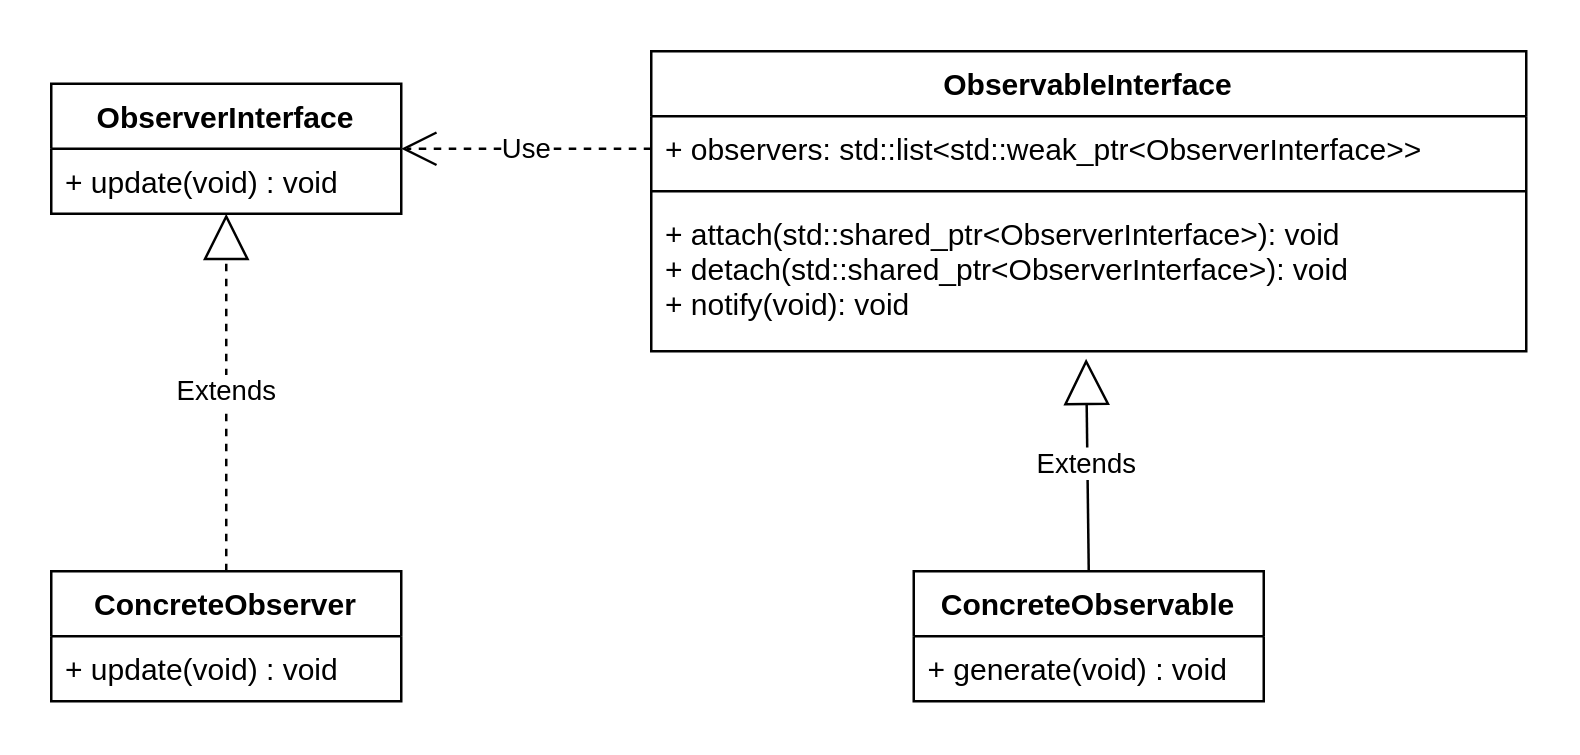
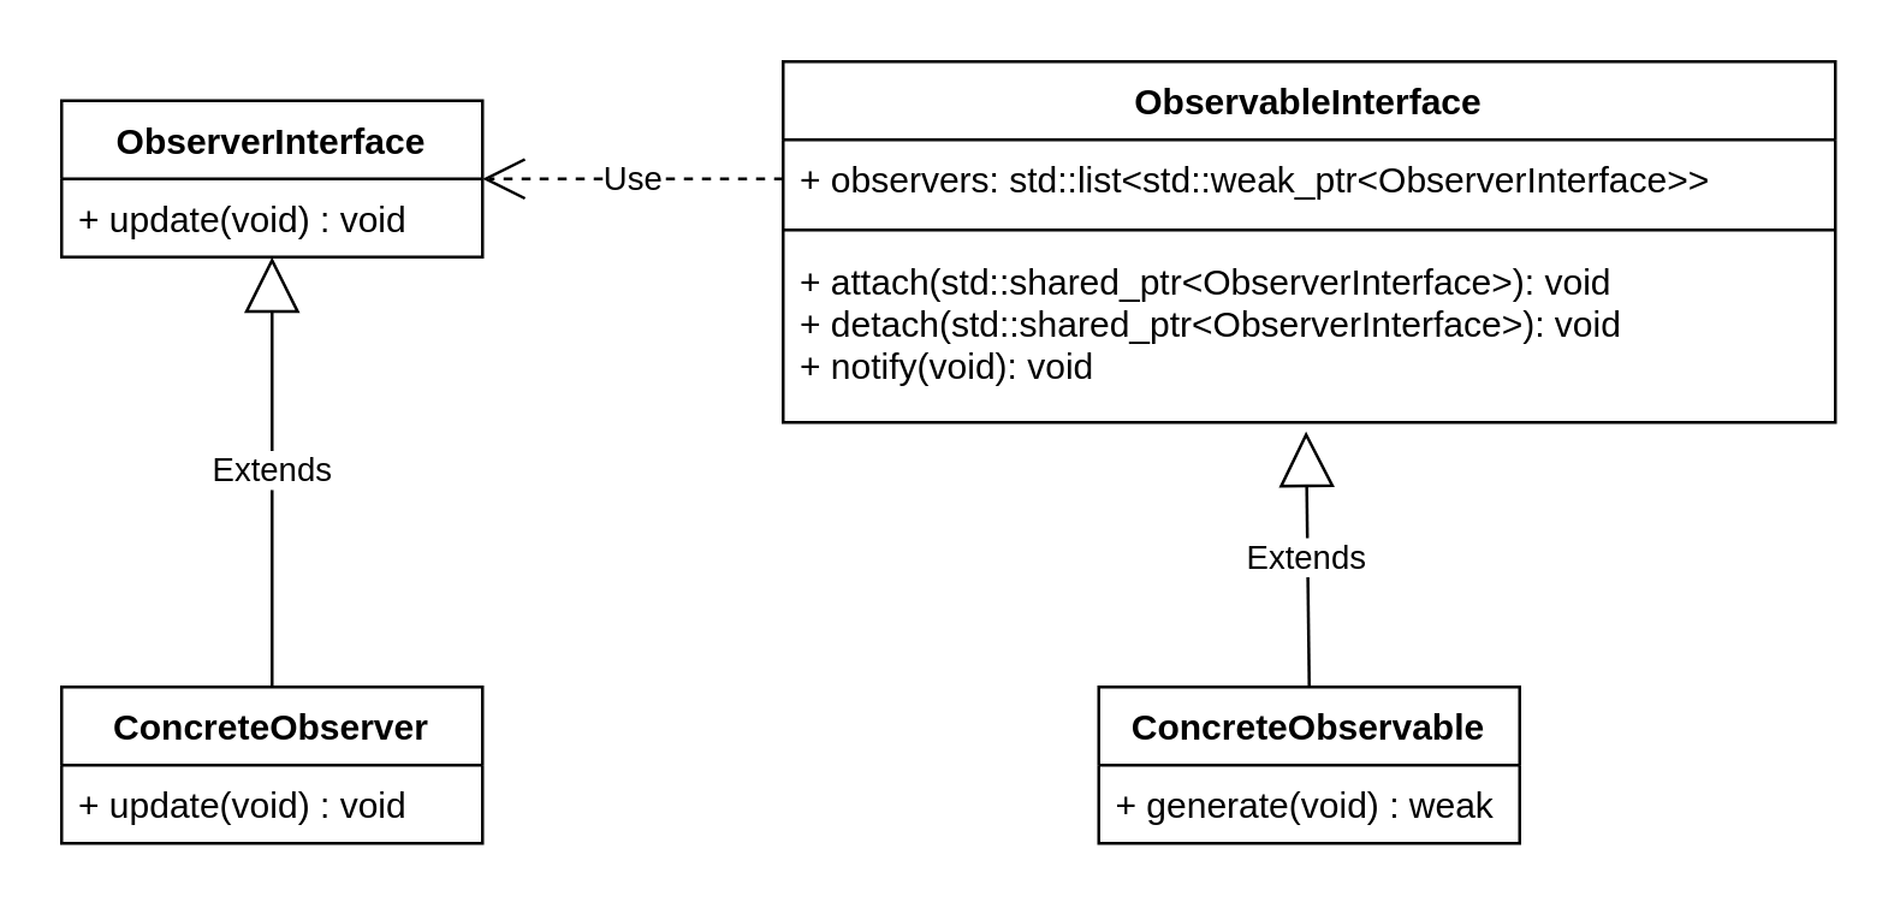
  <mxCell id="0" />
  <mxCell id="1" parent="0" />
  <mxCell id="2" value="ObservableInterface" style="swimlane;fontStyle=1;align=center;verticalAlign=top;childLayout=stackLayout;horizontal=1;startSize=26;horizontalStack=0;resizeParent=1;resizeParentMax=0;resizeLast=0;collapsible=1;marginBottom=0;" vertex="1" parent="1"><mxGeometry x="260" y="20" width="350" height="120" as="geometry" /></mxCell>
  <mxCell id="3" value="+ observers: std::list&lt;std::weak_ptr&lt;ObserverInterface&gt;&gt;" style="text;strokeColor=none;fillColor=none;align=left;verticalAlign=top;spacingLeft=4;spacingRight=4;overflow=hidden;rotatable=0;points=[[0,0.5],[1,0.5]];portConstraint=eastwest;" vertex="1" parent="2"><mxGeometry y="26" width="350" height="26" as="geometry" /></mxCell>
  <mxCell id="4" value="" style="line;strokeWidth=1;fillColor=none;align=left;verticalAlign=middle;spacingTop=-1;spacingLeft=3;spacingRight=3;rotatable=0;labelPosition=right;points=[];portConstraint=eastwest;strokeColor=inherit;" vertex="1" parent="2"><mxGeometry y="52" width="350" height="8" as="geometry" /></mxCell>
  <mxCell id="5" value="+ attach(std::shared_ptr&lt;ObserverInterface&gt;): void&#10;+ detach(std::shared_ptr&lt;ObserverInterface&gt;): void&#10;+ notify(void): void" style="text;strokeColor=none;fillColor=none;align=left;verticalAlign=top;spacingLeft=4;spacingRight=4;overflow=hidden;rotatable=0;points=[[0,0.5],[1,0.5]];portConstraint=eastwest;" vertex="1" parent="2"><mxGeometry y="60" width="350" height="60" as="geometry" /></mxCell>
  <mxCell id="6" value="ObserverInterface" style="swimlane;fontStyle=1;childLayout=stackLayout;horizontal=1;startSize=26;fillColor=none;horizontalStack=0;resizeParent=1;resizeParentMax=0;resizeLast=0;collapsible=1;marginBottom=0;" vertex="1" parent="1"><mxGeometry x="20" y="33" width="140" height="52" as="geometry" /></mxCell>
  <mxCell id="7" value="+ update(void) : void" style="text;strokeColor=none;fillColor=none;align=left;verticalAlign=top;spacingLeft=4;spacingRight=4;overflow=hidden;rotatable=0;points=[[0,0.5],[1,0.5]];portConstraint=eastwest;" vertex="1" parent="6"><mxGeometry y="26" width="140" height="26" as="geometry" /></mxCell>
  <mxCell id="8" value="ConcreteObservable" style="swimlane;fontStyle=1;childLayout=stackLayout;horizontal=1;startSize=26;fillColor=none;horizontalStack=0;resizeParent=1;resizeParentMax=0;resizeLast=0;collapsible=1;marginBottom=0;" vertex="1" parent="1"><mxGeometry x="365" y="228" width="140" height="52" as="geometry" /></mxCell>
- <mxCell id="9" value="+ generate(void) : void" style="text;strokeColor=none;fillColor=none;align=left;verticalAlign=top;spacingLeft=4;spacingRight=4;overflow=hidden;rotatable=0;points=[[0,0.5],[1,0.5]];portConstraint=eastwest;" vertex="1" parent="8"><mxGeometry y="26" width="140" height="26" as="geometry" /></mxCell>
+ <mxCell id="9" value="+ generate(void) : weak" style="text;strokeColor=none;fillColor=none;align=left;verticalAlign=top;spacingLeft=4;spacingRight=4;overflow=hidden;rotatable=0;points=[[0,0.5],[1,0.5]];portConstraint=eastwest;" vertex="1" parent="8"><mxGeometry y="26" width="140" height="26" as="geometry" /></mxCell>
  <mxCell id="10" value="ConcreteObserver" style="swimlane;fontStyle=1;childLayout=stackLayout;horizontal=1;startSize=26;fillColor=none;horizontalStack=0;resizeParent=1;resizeParentMax=0;resizeLast=0;collapsible=1;marginBottom=0;" vertex="1" parent="1"><mxGeometry x="20" y="228" width="140" height="52" as="geometry" /></mxCell>
  <mxCell id="11" value="+ update(void) : void" style="text;strokeColor=none;fillColor=none;align=left;verticalAlign=top;spacingLeft=4;spacingRight=4;overflow=hidden;rotatable=0;points=[[0,0.5],[1,0.5]];portConstraint=eastwest;" vertex="1" parent="10"><mxGeometry y="26" width="140" height="26" as="geometry" /></mxCell>
  <mxCell id="12" value="Extends" style="endArrow=block;endSize=16;endFill=0;html=1;rounded=0;exitX=0.5;exitY=0;exitDx=0;exitDy=0;entryX=0.497;entryY=1.05;entryDx=0;entryDy=0;entryPerimeter=0;" edge="1" parent="1" source="8" target="5"><mxGeometry width="160" relative="1" as="geometry"><mxPoint x="480" y="98" as="sourcePoint" /><mxPoint x="640" y="98" as="targetPoint" /></mxGeometry></mxCell>
- <mxCell id="13" value="Extends" style="endArrow=block;endSize=16;endFill=0;html=1;rounded=0;exitX=0.5;exitY=0;exitDx=0;exitDy=0;entryX=0.5;entryY=1;entryDx=0;entryDy=0;dashed=1;" edge="1" parent="1" source="10" target="6"><mxGeometry width="160" relative="1" as="geometry"><mxPoint x="-440" y="323" as="sourcePoint" /><mxPoint x="0" y="243" as="targetPoint" /></mxGeometry></mxCell>
+ <mxCell id="13" value="Extends" style="endArrow=block;endSize=16;endFill=0;html=1;rounded=0;exitX=0.5;exitY=0;exitDx=0;exitDy=0;entryX=0.5;entryY=1;entryDx=0;entryDy=0;" edge="1" parent="1" source="10" target="6"><mxGeometry width="160" relative="1" as="geometry"><mxPoint x="-440" y="323" as="sourcePoint" /><mxPoint x="0" y="243" as="targetPoint" /></mxGeometry></mxCell>
  <mxCell id="14" value="Use" style="endArrow=open;endSize=12;dashed=1;html=1;rounded=0;entryX=1;entryY=0.5;entryDx=0;entryDy=0;exitX=0;exitY=0.5;exitDx=0;exitDy=0;" edge="1" parent="1" source="3" target="6"><mxGeometry width="160" relative="1" as="geometry"><mxPoint x="550" y="98" as="sourcePoint" /><mxPoint x="710" y="98" as="targetPoint" /></mxGeometry></mxCell>
